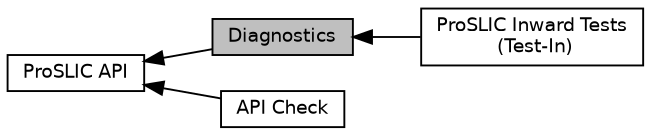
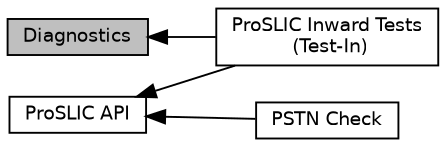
  digraph {
    rankdir=LR
    node [color=black fillcolor=white fontname=Helvetica fontsize=10 shape=record style=filled]
    edge [dir=back fontname=Helvetica fontsize=10 labelfontname=Helvetica labelfontsize=10 shape=plaintext style=solid]
    n1 [fillcolor=grey75 fontcolor=black height=0.2 label=Diagnostics width=0.4]
    n2 [height=0.2 label="ProSLIC Inward Tests\l (Test-In)" width=0.4]
-   n3 [height=0.2 label="API Check" width=0.4]
+   n3 [height=0.2 label="PSTN Check" width=0.4]
    n4 [height=0.2 label="ProSLIC API" width=0.4]
    n1 -> n2
-   n4 -> n1
+   n4 -> n2
    n4 -> n3
  }
